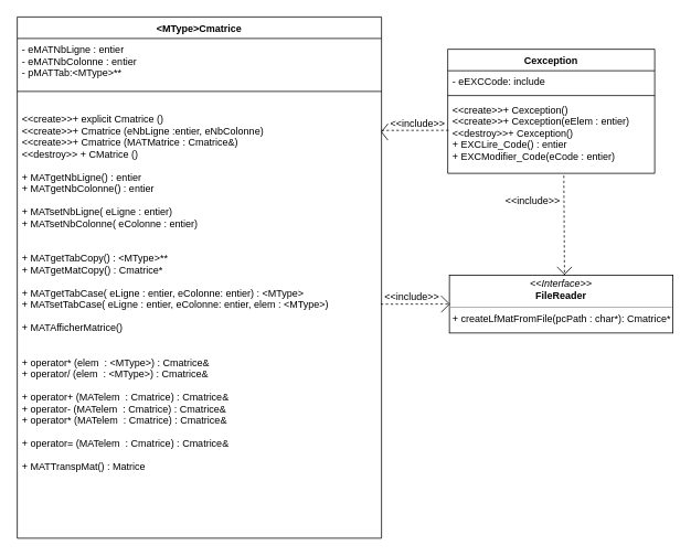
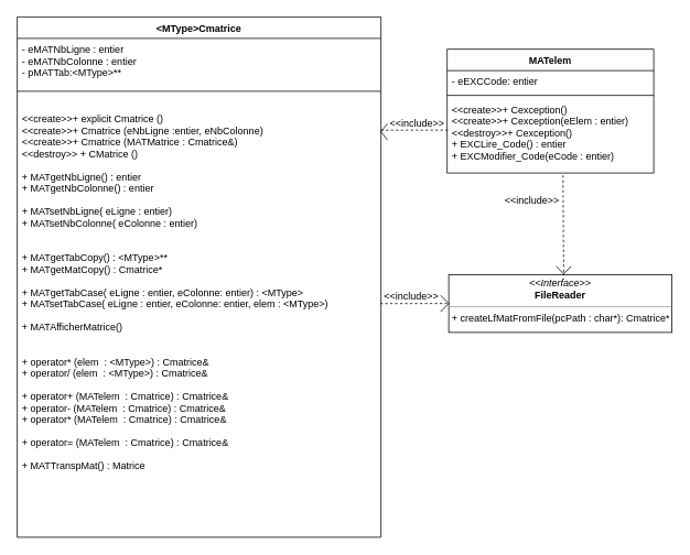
  <mxCell id="0" />
  <mxCell id="1" parent="0" />
  <mxCell id="2" value="&lt;MType&gt;Cmatrice" style="swimlane;fontStyle=1;align=center;verticalAlign=top;childLayout=stackLayout;horizontal=1;startSize=26;horizontalStack=0;resizeParent=1;resizeParentMax=0;resizeLast=0;collapsible=1;marginBottom=0;" parent="1" vertex="1"><mxGeometry x="20" y="20" width="440" height="630" as="geometry" /></mxCell>
  <mxCell id="3" value="- eMATNbLigne : entier&#10;- eMATNbColonne : entier&#10;- pMATTab:&lt;MType&gt;** &#10;&#10;" style="text;strokeColor=none;fillColor=none;align=left;verticalAlign=top;spacingLeft=4;spacingRight=4;overflow=hidden;rotatable=0;points=[[0,0.5],[1,0.5]];portConstraint=eastwest;" parent="2" vertex="1"><mxGeometry y="26" width="440" height="44" as="geometry" /></mxCell>
  <mxCell id="4" value="" style="line;strokeWidth=1;fillColor=none;align=left;verticalAlign=middle;spacingTop=-1;spacingLeft=3;spacingRight=3;rotatable=0;labelPosition=right;points=[];portConstraint=eastwest;" parent="2" vertex="1"><mxGeometry y="70" width="440" height="40" as="geometry" /></mxCell>
  <mxCell id="5" value="&lt;&lt;create&gt;&gt;+ explicit Cmatrice ()&#10;&lt;&lt;create&gt;&gt;+ Cmatrice (eNbLigne :entier, eNbColonne)&#10;&lt;&lt;create&gt;&gt;+ Cmatrice (MATMatrice : Cmatrice&amp;)&#10;&lt;&lt;destroy&gt;&gt; + CMatrice ()&#10;&#10;+ MATgetNbLigne() : entier&#10;+ MATgetNbColonne() : entier&#10;&#10;+ MATsetNbLigne( eLigne : entier)&#10;+ MATsetNbColonne( eColonne : entier)&#10;&#10;&#10;+ MATgetTabCopy() : &lt;MType&gt;**&#10;+ MATgetMatCopy() : Cmatrice*&#10;&#10;+ MATgetTabCase( eLigne : entier, eColonne: entier) : &lt;MType&gt;&#10;+ MATsetTabCase( eLigne : entier, eColonne: entier, elem : &lt;MType&gt;)&#10;&#10;+ MATAfficherMatrice()&#10;&#10;&#10;+ operator* (elem  : &lt;MType&gt;) : Cmatrice&amp;&#10;+ operator/ (elem  : &lt;MType&gt;) : Cmatrice&amp;&#10;&#10;+ operator+ (MATelem  : Cmatrice) : Cmatrice&amp;&#10;+ operator- (MATelem  : Cmatrice) : Cmatrice&amp;&#10;+ operator* (MATelem  : Cmatrice) : Cmatrice&amp;&#10;&#10;+ operator= (MATelem  : Cmatrice) : Cmatrice&amp;&#10;&#10;+ MATTranspMat() : Matrice&#10;" style="text;strokeColor=none;fillColor=none;align=left;verticalAlign=top;spacingLeft=4;spacingRight=4;overflow=hidden;rotatable=0;points=[[0,0.5],[1,0.5]];portConstraint=eastwest;" parent="2" vertex="1"><mxGeometry y="110" width="440" height="520" as="geometry" /></mxCell>
- <mxCell id="6" value="Cexception" style="swimlane;fontStyle=1;align=center;verticalAlign=top;childLayout=stackLayout;horizontal=1;startSize=26;horizontalStack=0;resizeParent=1;resizeParentMax=0;resizeLast=0;collapsible=1;marginBottom=0;" parent="1" vertex="1"><mxGeometry x="540" y="59" width="250" height="150" as="geometry" /></mxCell>
- <mxCell id="7" value="- eEXCCode: include" style="text;strokeColor=none;fillColor=none;align=left;verticalAlign=top;spacingLeft=4;spacingRight=4;overflow=hidden;rotatable=0;points=[[0,0.5],[1,0.5]];portConstraint=eastwest;" parent="6" vertex="1"><mxGeometry y="26" width="250" height="26" as="geometry" /></mxCell>
+ <mxCell id="6" value="MATelem" style="swimlane;fontStyle=1;align=center;verticalAlign=top;childLayout=stackLayout;horizontal=1;startSize=26;horizontalStack=0;resizeParent=1;resizeParentMax=0;resizeLast=0;collapsible=1;marginBottom=0;" parent="1" vertex="1"><mxGeometry x="540" y="59" width="250" height="150" as="geometry" /></mxCell>
+ <mxCell id="7" value="- eEXCCode: entier" style="text;strokeColor=none;fillColor=none;align=left;verticalAlign=top;spacingLeft=4;spacingRight=4;overflow=hidden;rotatable=0;points=[[0,0.5],[1,0.5]];portConstraint=eastwest;" parent="6" vertex="1"><mxGeometry y="26" width="250" height="26" as="geometry" /></mxCell>
  <mxCell id="8" value="" style="line;strokeWidth=1;fillColor=none;align=left;verticalAlign=middle;spacingTop=-1;spacingLeft=3;spacingRight=3;rotatable=0;labelPosition=right;points=[];portConstraint=eastwest;" parent="6" vertex="1"><mxGeometry y="52" width="250" height="8" as="geometry" /></mxCell>
  <mxCell id="9" value="&lt;&lt;create&gt;&gt;+ Cexception()&#10;&lt;&lt;create&gt;&gt;+ Cexception(eElem : entier)&#10;&lt;&lt;destroy&gt;&gt;+ Cexception()&#10;+ EXCLire_Code() : entier&#10;+ EXCModifier_Code(eCode : entier)" style="text;strokeColor=none;fillColor=none;align=left;verticalAlign=top;spacingLeft=4;spacingRight=4;overflow=hidden;rotatable=0;points=[[0,0.5],[1,0.5]];portConstraint=eastwest;" parent="6" vertex="1"><mxGeometry y="60" width="250" height="90" as="geometry" /></mxCell>
  <mxCell id="10" value="&lt;p style=&quot;margin: 0px ; margin-top: 4px ; text-align: center&quot;&gt;&lt;i&gt;&amp;lt;&amp;lt;Interface&amp;gt;&amp;gt;&lt;/i&gt;&lt;br&gt;&lt;b&gt;FileReader&lt;/b&gt;&lt;/p&gt;&lt;hr size=&quot;1&quot;&gt;&lt;p style=&quot;margin: 0px ; margin-left: 4px&quot;&gt;+ createLfMatFromFile(pcPath : char*): Cmatrice*&lt;br&gt;&lt;/p&gt;" style="verticalAlign=top;align=left;overflow=fill;fontSize=12;fontFamily=Helvetica;html=1;" parent="1" vertex="1"><mxGeometry x="542" y="332" width="270" height="70" as="geometry" /></mxCell>
  <mxCell id="11" value="" style="endArrow=none;dashed=1;html=1;entryX=0;entryY=0.5;entryDx=0;entryDy=0;exitX=0.998;exitY=0.456;exitDx=0;exitDy=0;exitPerimeter=0;" edge="1" parent="1" source="5" target="10"><mxGeometry width="50" height="50" relative="1" as="geometry"><mxPoint x="470" y="359" as="sourcePoint" /><mxPoint x="440" y="309" as="targetPoint" /></mxGeometry></mxCell>
  <mxCell id="12" value="&amp;lt;&amp;lt;include&amp;gt;&amp;gt;" style="text;html=1;strokeColor=none;fillColor=none;align=center;verticalAlign=middle;whiteSpace=wrap;rounded=0;" vertex="1" parent="1"><mxGeometry x="477" y="349" width="40" height="20" as="geometry" /></mxCell>
  <mxCell id="13" value="" style="endArrow=none;html=1;" edge="1" parent="1"><mxGeometry width="50" height="50" relative="1" as="geometry"><mxPoint x="532" y="357" as="sourcePoint" /><mxPoint x="542" y="367" as="targetPoint" /></mxGeometry></mxCell>
  <mxCell id="14" value="" style="endArrow=none;html=1;" edge="1" parent="1"><mxGeometry width="50" height="50" relative="1" as="geometry"><mxPoint x="542" y="367" as="sourcePoint" /><mxPoint x="532" y="377" as="targetPoint" /><Array as="points" /></mxGeometry></mxCell>
  <mxCell id="15" value="" style="endArrow=none;dashed=1;html=1;entryX=0;entryY=0.5;entryDx=0;entryDy=0;exitX=0.998;exitY=0.456;exitDx=0;exitDy=0;exitPerimeter=0;" edge="1" parent="1"><mxGeometry width="50" height="50" relative="1" as="geometry"><mxPoint x="460" y="157.12" as="sourcePoint" /><mxPoint x="542.88" y="157" as="targetPoint" /></mxGeometry></mxCell>
  <mxCell id="16" value="&amp;lt;&amp;lt;include&amp;gt;&amp;gt;" style="text;html=1;strokeColor=none;fillColor=none;align=center;verticalAlign=middle;whiteSpace=wrap;rounded=0;" vertex="1" parent="1"><mxGeometry x="483.88" y="139" width="40" height="20" as="geometry" /></mxCell>
  <mxCell id="17" value="" style="endArrow=none;html=1;" edge="1" parent="1"><mxGeometry width="50" height="50" relative="1" as="geometry"><mxPoint x="467.88" y="149" as="sourcePoint" /><mxPoint x="460" y="159" as="targetPoint" /></mxGeometry></mxCell>
  <mxCell id="18" value="" style="endArrow=none;html=1;" edge="1" parent="1"><mxGeometry width="50" height="50" relative="1" as="geometry"><mxPoint x="460" y="159" as="sourcePoint" /><mxPoint x="467.88" y="169" as="targetPoint" /><Array as="points" /></mxGeometry></mxCell>
  <mxCell id="19" value="" style="endArrow=none;dashed=1;html=1;entryX=0.515;entryY=0;entryDx=0;entryDy=0;exitX=0.561;exitY=1.031;exitDx=0;exitDy=0;exitPerimeter=0;entryPerimeter=0;" edge="1" parent="1" source="9" target="10"><mxGeometry width="50" height="50" relative="1" as="geometry"><mxPoint x="610" y="247.12" as="sourcePoint" /><mxPoint x="692.88" y="247" as="targetPoint" /></mxGeometry></mxCell>
  <mxCell id="20" value="&amp;lt;&amp;lt;include&amp;gt;&amp;gt;" style="text;html=1;strokeColor=none;fillColor=none;align=center;verticalAlign=middle;whiteSpace=wrap;rounded=0;" vertex="1" parent="1"><mxGeometry x="622.88" y="232" width="40" height="20" as="geometry" /></mxCell>
  <mxCell id="21" value="" style="endArrow=none;html=1;" edge="1" parent="1"><mxGeometry width="50" height="50" relative="1" as="geometry"><mxPoint x="672" y="322" as="sourcePoint" /><mxPoint x="682" y="332" as="targetPoint" /></mxGeometry></mxCell>
  <mxCell id="22" value="" style="endArrow=none;html=1;" edge="1" parent="1"><mxGeometry width="50" height="50" relative="1" as="geometry"><mxPoint x="690" y="322" as="sourcePoint" /><mxPoint x="680" y="332" as="targetPoint" /><Array as="points" /></mxGeometry></mxCell>
